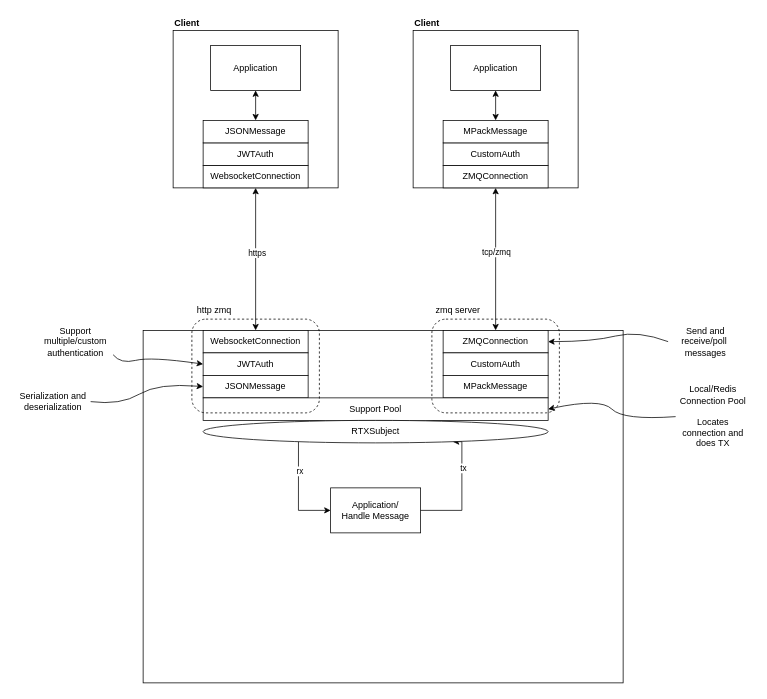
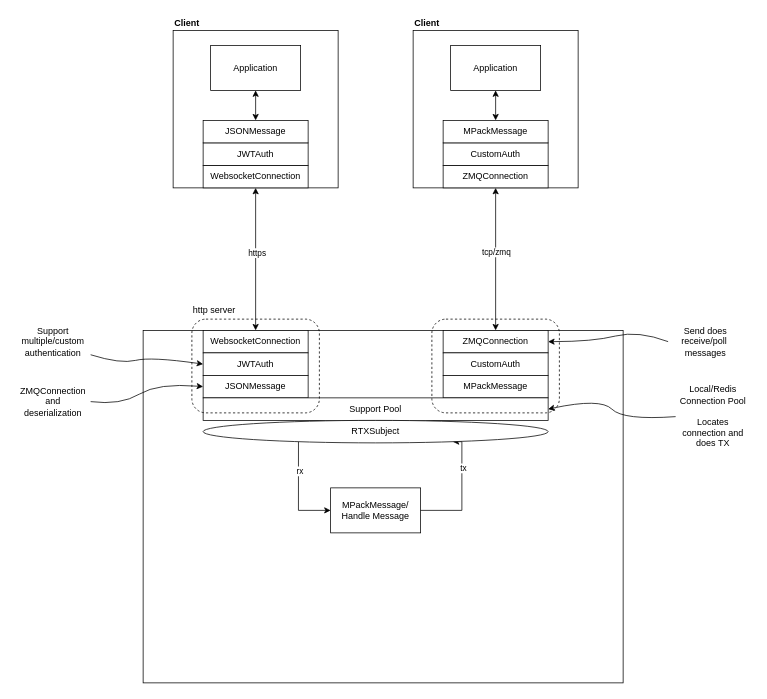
  <mxCell id="0" />
  <mxCell id="1" parent="0" />
  <mxCell id="2" value="" style="rounded=0;whiteSpace=wrap;html=1;" vertex="1" parent="1"><mxGeometry x="230" y="40" width="220" height="210" as="geometry" /></mxCell>
  <mxCell id="3" style="edgeStyle=orthogonalEdgeStyle;rounded=0;orthogonalLoop=1;jettySize=auto;html=1;entryX=0.5;entryY=0;entryDx=0;entryDy=0;startArrow=classic;startFill=1;" edge="1" parent="1" source="5" target="11"><mxGeometry relative="1" as="geometry" /></mxCell>
  <mxCell id="4" value="https" style="edgeLabel;html=1;align=center;verticalAlign=middle;resizable=0;points=[];" vertex="1" connectable="0" parent="3"><mxGeometry x="-0.095" y="1" relative="1" as="geometry"><mxPoint as="offset" /></mxGeometry></mxCell>
  <mxCell id="5" value="WebsocketConnection" style="rounded=0;whiteSpace=wrap;html=1;" vertex="1" parent="1"><mxGeometry x="270" y="220" width="140" height="30" as="geometry" /></mxCell>
  <mxCell id="6" value="" style="rounded=0;whiteSpace=wrap;html=1;" vertex="1" parent="1"><mxGeometry x="550" y="40" width="220" height="210" as="geometry" /></mxCell>
  <mxCell id="7" style="edgeStyle=orthogonalEdgeStyle;rounded=0;orthogonalLoop=1;jettySize=auto;html=1;entryX=0.5;entryY=0;entryDx=0;entryDy=0;startArrow=classic;startFill=1;" edge="1" parent="1" source="9" target="13"><mxGeometry relative="1" as="geometry" /></mxCell>
  <mxCell id="8" value="tcp/zmq" style="edgeLabel;html=1;align=center;verticalAlign=middle;resizable=0;points=[];" vertex="1" connectable="0" parent="7"><mxGeometry x="-0.105" relative="1" as="geometry"><mxPoint as="offset" /></mxGeometry></mxCell>
  <mxCell id="9" value="ZMQConnection" style="rounded=0;whiteSpace=wrap;html=1;" vertex="1" parent="1"><mxGeometry x="590" y="220" width="140" height="30" as="geometry" /></mxCell>
  <mxCell id="10" value="" style="rounded=0;whiteSpace=wrap;html=1;" vertex="1" parent="1"><mxGeometry x="190" y="440" width="640" height="470" as="geometry" /></mxCell>
  <mxCell id="11" value="WebsocketConnection" style="rounded=0;whiteSpace=wrap;html=1;" vertex="1" parent="1"><mxGeometry x="270" y="440" width="140" height="30" as="geometry" /></mxCell>
  <mxCell id="12" value="JWTAuth" style="rounded=0;whiteSpace=wrap;html=1;" vertex="1" parent="1"><mxGeometry x="270" y="470" width="140" height="30" as="geometry" /></mxCell>
  <mxCell id="13" value="ZMQConnection" style="rounded=0;whiteSpace=wrap;html=1;" vertex="1" parent="1"><mxGeometry x="590" y="440" width="140" height="30" as="geometry" /></mxCell>
  <mxCell id="14" value="CustomAuth" style="rounded=0;whiteSpace=wrap;html=1;" vertex="1" parent="1"><mxGeometry x="590" y="470" width="140" height="30" as="geometry" /></mxCell>
  <mxCell id="15" value="JSONMessage" style="rounded=0;whiteSpace=wrap;html=1;" vertex="1" parent="1"><mxGeometry x="270" y="500" width="140" height="30" as="geometry" /></mxCell>
  <mxCell id="16" value="MPackMessage" style="rounded=0;whiteSpace=wrap;html=1;" vertex="1" parent="1"><mxGeometry x="590" y="500" width="140" height="30" as="geometry" /></mxCell>
  <mxCell id="17" value="JWTAuth" style="rounded=0;whiteSpace=wrap;html=1;" vertex="1" parent="1"><mxGeometry x="270" y="190" width="140" height="30" as="geometry" /></mxCell>
  <mxCell id="18" value="CustomAuth" style="rounded=0;whiteSpace=wrap;html=1;" vertex="1" parent="1"><mxGeometry x="590" y="190" width="140" height="30" as="geometry" /></mxCell>
  <mxCell id="19" value="" style="curved=1;endArrow=classic;html=1;rounded=0;entryX=0;entryY=0.5;entryDx=0;entryDy=0;exitX=1;exitY=0.5;exitDx=0;exitDy=0;" edge="1" parent="1" source="20" target="15"><mxGeometry width="50" height="50" relative="1" as="geometry"><mxPoint x="120" y="540" as="sourcePoint" /><mxPoint x="80" y="550" as="targetPoint" /><Array as="points"><mxPoint x="160" y="540" /><mxPoint x="210" y="510" /></Array></mxGeometry></mxCell>
- <mxCell id="20" value="Serialization and deserialization" style="text;html=1;strokeColor=none;fillColor=none;align=center;verticalAlign=middle;whiteSpace=wrap;rounded=0;" vertex="1" parent="1"><mxGeometry x="20" y="500" width="100" height="70" as="geometry" /></mxCell>
+ <mxCell id="20" value="ZMQConnection and deserialization" style="text;html=1;strokeColor=none;fillColor=none;align=center;verticalAlign=middle;whiteSpace=wrap;rounded=0;" vertex="1" parent="1"><mxGeometry x="20" y="500" width="100" height="70" as="geometry" /></mxCell>
  <mxCell id="21" value="" style="curved=1;endArrow=none;html=1;rounded=0;exitX=1;exitY=0.5;exitDx=0;exitDy=0;startArrow=classic;startFill=1;endFill=0;" edge="1" parent="1" source="13"><mxGeometry width="50" height="50" relative="1" as="geometry"><mxPoint x="740" y="455" as="sourcePoint" /><mxPoint x="890" y="455" as="targetPoint" /><Array as="points"><mxPoint x="790" y="455" /><mxPoint x="850" y="440" /></Array></mxGeometry></mxCell>
- <mxCell id="22" value="Send and receive/poll&amp;nbsp;&lt;br&gt;messages" style="text;html=1;strokeColor=none;fillColor=none;align=center;verticalAlign=middle;whiteSpace=wrap;rounded=0;" vertex="1" parent="1"><mxGeometry x="890" y="420" width="100" height="70" as="geometry" /></mxCell>
- <mxCell id="23" value="Application/&lt;br&gt;Handle Message" style="rounded=0;whiteSpace=wrap;html=1;" vertex="1" parent="1"><mxGeometry x="440" y="650" width="120" height="60" as="geometry" /></mxCell>
+ <mxCell id="22" value="Send does receive/poll&amp;nbsp;&lt;br&gt;messages" style="text;html=1;strokeColor=none;fillColor=none;align=center;verticalAlign=middle;whiteSpace=wrap;rounded=0;" vertex="1" parent="1"><mxGeometry x="890" y="420" width="100" height="70" as="geometry" /></mxCell>
+ <mxCell id="23" value="MPackMessage/&lt;br&gt;Handle Message" style="rounded=0;whiteSpace=wrap;html=1;" vertex="1" parent="1"><mxGeometry x="440" y="650" width="120" height="60" as="geometry" /></mxCell>
  <mxCell id="24" value="Support Pool" style="rounded=0;whiteSpace=wrap;html=1;" vertex="1" parent="1"><mxGeometry x="270" y="530" width="460" height="30" as="geometry" /></mxCell>
  <mxCell id="25" style="edgeStyle=orthogonalEdgeStyle;rounded=0;orthogonalLoop=1;jettySize=auto;html=1;exitX=0.25;exitY=1;exitDx=0;exitDy=0;entryX=0;entryY=0.5;entryDx=0;entryDy=0;startArrow=none;startFill=0;endArrow=classic;endFill=1;" edge="1" parent="1" source="29" target="23"><mxGeometry relative="1" as="geometry" /></mxCell>
  <mxCell id="26" value="rx" style="edgeLabel;html=1;align=center;verticalAlign=middle;resizable=0;points=[];" vertex="1" connectable="0" parent="25"><mxGeometry x="-0.421" y="1" relative="1" as="geometry"><mxPoint as="offset" /></mxGeometry></mxCell>
  <mxCell id="27" style="edgeStyle=orthogonalEdgeStyle;rounded=0;orthogonalLoop=1;jettySize=auto;html=1;exitX=0.75;exitY=1;exitDx=0;exitDy=0;entryX=1;entryY=0.5;entryDx=0;entryDy=0;startArrow=classic;startFill=1;endArrow=none;endFill=0;" edge="1" parent="1" source="29" target="23"><mxGeometry relative="1" as="geometry"><Array as="points"><mxPoint x="615" y="680" /></Array></mxGeometry></mxCell>
  <mxCell id="28" value="tx" style="edgeLabel;html=1;align=center;verticalAlign=middle;resizable=0;points=[];" vertex="1" connectable="0" parent="27"><mxGeometry x="-0.407" y="1" relative="1" as="geometry"><mxPoint as="offset" /></mxGeometry></mxCell>
  <mxCell id="29" value="RTXSubject" style="ellipse;whiteSpace=wrap;html=1;" vertex="1" parent="1"><mxGeometry x="270" y="560" width="460" height="30" as="geometry" /></mxCell>
  <mxCell id="30" value="" style="curved=1;endArrow=classic;html=1;rounded=0;entryX=0;entryY=0.5;entryDx=0;entryDy=0;exitX=1;exitY=0.75;exitDx=0;exitDy=0;" edge="1" parent="1" source="31" target="12"><mxGeometry width="50" height="50" relative="1" as="geometry"><mxPoint x="120" y="475" as="sourcePoint" /><mxPoint x="240" y="475" as="targetPoint" /><Array as="points"><mxPoint x="160" y="485" /><mxPoint x="200" y="475" /></Array></mxGeometry></mxCell>
- <mxCell id="31" value="Support multiple/custom&lt;br&gt;authentication" style="text;html=1;strokeColor=none;fillColor=none;align=center;verticalAlign=middle;whiteSpace=wrap;rounded=0;" vertex="1" parent="1"><mxGeometry x="50" y="420" width="100" height="70" as="geometry" /></mxCell>
+ <mxCell id="31" value="Support multiple/custom&lt;br&gt;authentication" style="text;html=1;strokeColor=none;fillColor=none;align=center;verticalAlign=middle;whiteSpace=wrap;rounded=0;" vertex="1" parent="1"><mxGeometry x="20" y="420" width="100" height="70" as="geometry" /></mxCell>
  <mxCell id="32" value="JSONMessage" style="rounded=0;whiteSpace=wrap;html=1;" vertex="1" parent="1"><mxGeometry x="270" y="160" width="140" height="30" as="geometry" /></mxCell>
  <mxCell id="33" value="MPackMessage" style="rounded=0;whiteSpace=wrap;html=1;" vertex="1" parent="1"><mxGeometry x="590" y="160" width="140" height="30" as="geometry" /></mxCell>
  <mxCell id="34" style="edgeStyle=orthogonalEdgeStyle;rounded=0;orthogonalLoop=1;jettySize=auto;html=1;entryX=0.5;entryY=0;entryDx=0;entryDy=0;startArrow=classic;startFill=1;endArrow=classic;endFill=1;" edge="1" parent="1" source="35" target="32"><mxGeometry relative="1" as="geometry" /></mxCell>
  <mxCell id="35" value="Application" style="rounded=0;whiteSpace=wrap;html=1;" vertex="1" parent="1"><mxGeometry x="280" y="60" width="120" height="60" as="geometry" /></mxCell>
  <mxCell id="36" style="edgeStyle=orthogonalEdgeStyle;rounded=0;orthogonalLoop=1;jettySize=auto;html=1;entryX=0.5;entryY=0;entryDx=0;entryDy=0;startArrow=classic;startFill=1;endArrow=classic;endFill=1;" edge="1" parent="1" source="37" target="33"><mxGeometry relative="1" as="geometry" /></mxCell>
  <mxCell id="37" value="Application" style="rounded=0;whiteSpace=wrap;html=1;" vertex="1" parent="1"><mxGeometry x="600" y="60" width="120" height="60" as="geometry" /></mxCell>
  <mxCell id="38" value="&lt;b&gt;Client&lt;span style=&quot;color: rgba(0 , 0 , 0 , 0) ; font-family: monospace ; font-size: 0px&quot;&gt;%3CmxGraphModel%3E%3Croot%3E%3CmxCell%20id%3D%220%22%2F%3E%3CmxCell%20id%3D%221%22%20parent%3D%220%22%2F%3E%3CmxCell%20id%3D%222%22%20value%3D%22Application%22%20style%3D%22rounded%3D0%3BwhiteSpace%3Dwrap%3Bhtml%3D1%3B%22%20vertex%3D%221%22%20parent%3D%221%22%3E%3CmxGeometry%20x%3D%22170%22%20y%3D%22100%22%20width%3D%22120%22%20height%3D%2260%22%20as%3D%22geometry%22%2F%3E%3C%2FmxCell%3E%3C%2Froot%3E%3C%2FmxGraphModel%3E&lt;/span&gt;&lt;/b&gt;" style="text;html=1;strokeColor=none;fillColor=none;align=left;verticalAlign=middle;whiteSpace=wrap;rounded=0;" vertex="1" parent="1"><mxGeometry x="550" y="20" width="60" height="20" as="geometry" /></mxCell>
  <mxCell id="39" value="&lt;b&gt;Client&lt;span style=&quot;color: rgba(0 , 0 , 0 , 0) ; font-family: monospace ; font-size: 0px&quot;&gt;%3CmxGraphModel%3E%3Croot%3E%3CmxCell%20id%3D%220%22%2F%3E%3CmxCell%20id%3D%221%22%20parent%3D%220%22%2F%3E%3CmxCell%20id%3D%222%22%20value%3D%22Application%22%20style%3D%22rounded%3D0%3BwhiteSpace%3Dwrap%3Bhtml%3D1%3B%22%20vertex%3D%221%22%20parent%3D%221%22%3E%3CmxGeometry%20x%3D%22170%22%20y%3D%22100%22%20width%3D%22120%22%20height%3D%2260%22%20as%3D%22geometry%22%2F%3E%3C%2FmxCell%3E%3C%2Froot%3E%3C%2FmxGraphModel%3E&lt;/span&gt;&lt;/b&gt;" style="text;html=1;strokeColor=none;fillColor=none;align=left;verticalAlign=middle;whiteSpace=wrap;rounded=0;" vertex="1" parent="1"><mxGeometry x="230" y="20" width="60" height="20" as="geometry" /></mxCell>
  <mxCell id="40" value="" style="curved=1;endArrow=classic;html=1;rounded=0;entryX=1;entryY=0.5;entryDx=0;entryDy=0;exitX=0;exitY=0.5;exitDx=0;exitDy=0;" edge="1" parent="1" source="41" target="24"><mxGeometry width="50" height="50" relative="1" as="geometry"><mxPoint x="890" y="550" as="sourcePoint" /><mxPoint x="920" y="560" as="targetPoint" /><Array as="points"><mxPoint x="830" y="560" /><mxPoint x="800" y="530" /></Array></mxGeometry></mxCell>
  <mxCell id="41" value="Local/Redis&lt;br&gt;Connection Pool&lt;br&gt;&lt;br&gt;Locates connection and does TX" style="text;html=1;strokeColor=none;fillColor=none;align=center;verticalAlign=middle;whiteSpace=wrap;rounded=0;" vertex="1" parent="1"><mxGeometry x="900" y="510" width="100" height="90" as="geometry" /></mxCell>
  <mxCell id="42" value="" style="rounded=1;whiteSpace=wrap;html=1;dashed=1;fillColor=none;" vertex="1" parent="1"><mxGeometry x="255" y="425" width="170" height="125" as="geometry" /></mxCell>
  <mxCell id="43" value="" style="rounded=1;whiteSpace=wrap;html=1;dashed=1;fillColor=none;" vertex="1" parent="1"><mxGeometry x="575" y="425" width="170" height="125" as="geometry" /></mxCell>
- <mxCell id="44" value="http zmq" style="text;html=1;strokeColor=none;fillColor=none;align=center;verticalAlign=middle;whiteSpace=wrap;rounded=0;dashed=1;" vertex="1" parent="1"><mxGeometry x="255" y="400" width="60" height="25" as="geometry" /></mxCell>
- <mxCell id="45" value="zmq server" style="text;html=1;strokeColor=none;fillColor=none;align=center;verticalAlign=middle;whiteSpace=wrap;rounded=0;dashed=1;" vertex="1" parent="1"><mxGeometry x="575" y="400" width="70" height="25" as="geometry" /></mxCell>
+ <mxCell id="44" value="http server" style="text;html=1;strokeColor=none;fillColor=none;align=center;verticalAlign=middle;whiteSpace=wrap;rounded=0;dashed=1;" vertex="1" parent="1"><mxGeometry x="255" y="400" width="60" height="25" as="geometry" /></mxCell>
